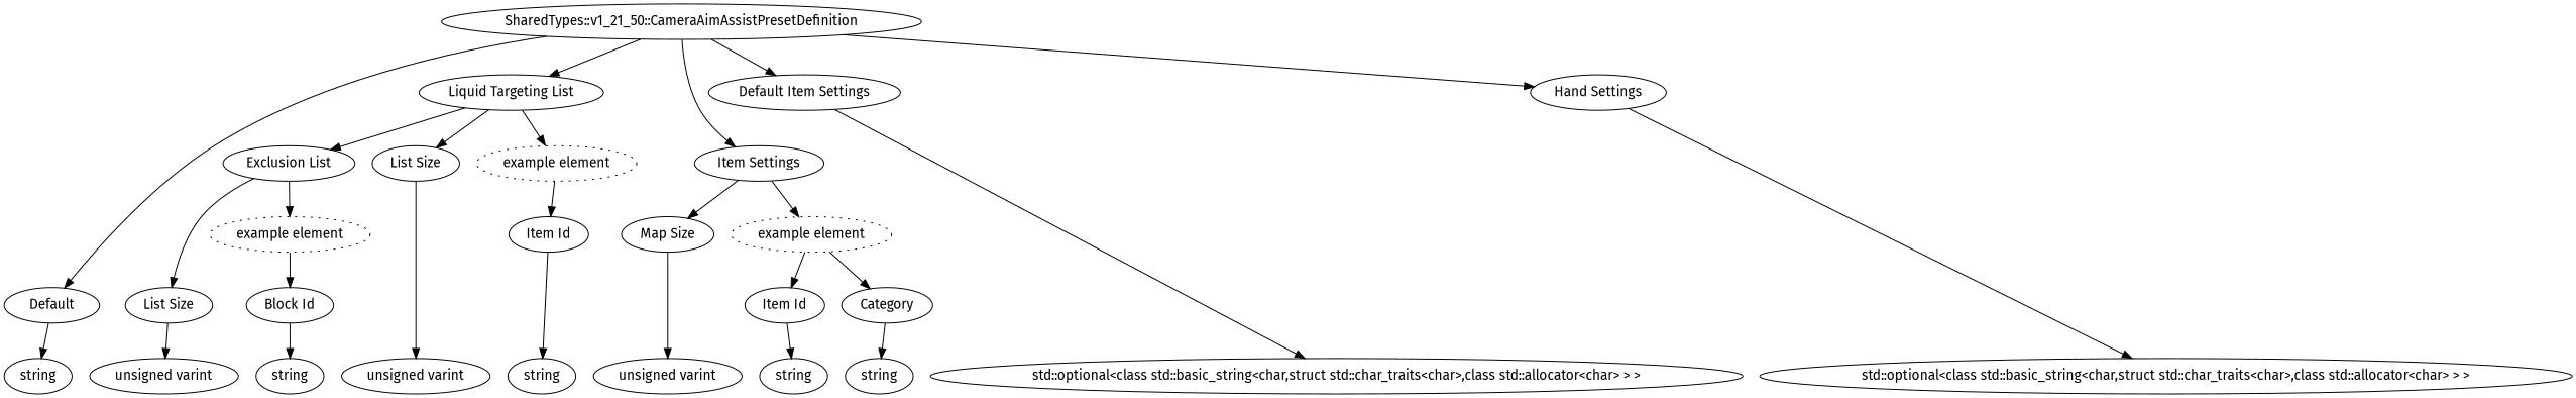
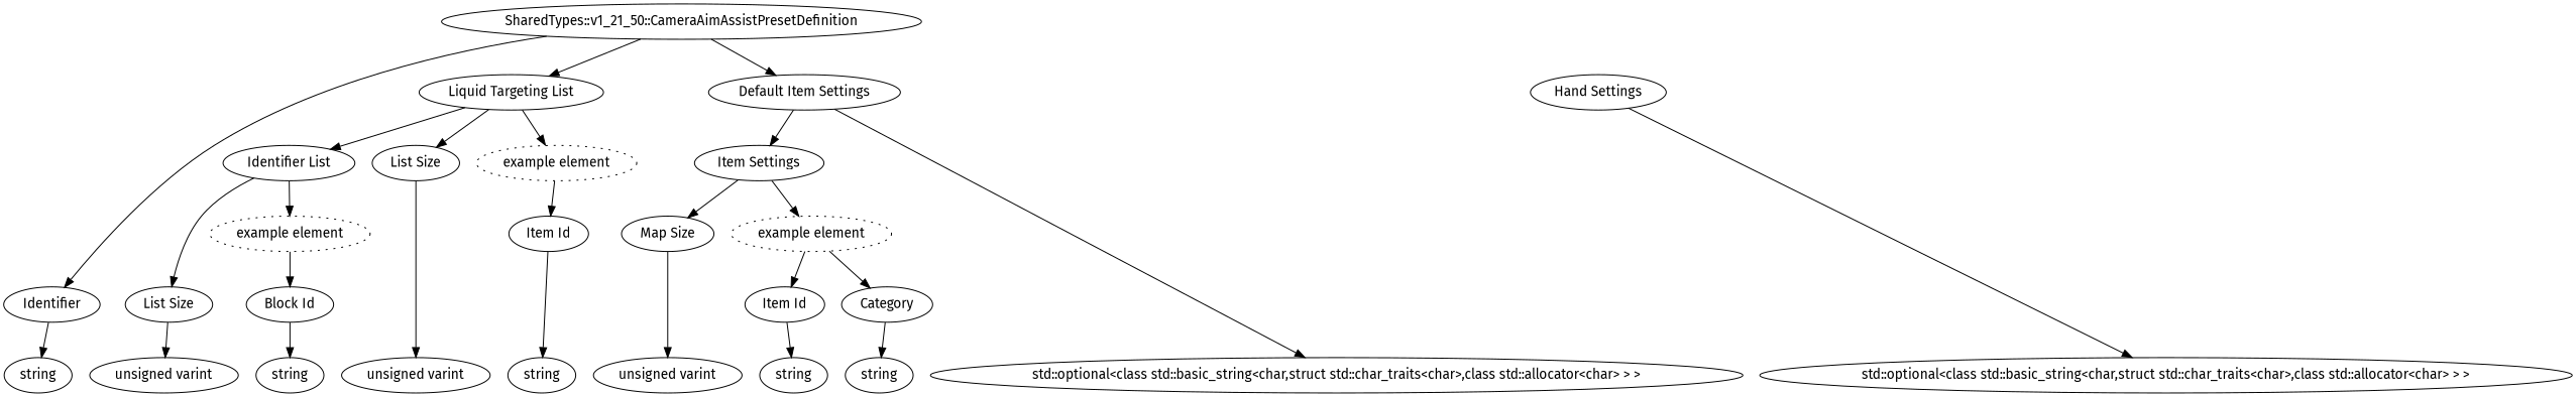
  digraph {
    fontname="Fira Sans"
    rankdir=TB
    node [fontname="Fira Sans"]
    edge [fontname="Fira Sans"]
    n1 [label=string]
    n2 [label="unsigned varint"]
    n3 [label=string]
    n4 [label="unsigned varint"]
    n5 [label=string]
    n6 [label="unsigned varint"]
    n7 [label=string]
    n8 [label=string]
    n9 [label="std::optional<class std::basic_string<char,struct std::char_traits<char>,class std::allocator<char> > >"]
    n10 [label="std::optional<class std::basic_string<char,struct std::char_traits<char>,class std::allocator<char> > >"]
    n11 [label="SharedTypes::v1_21_50::CameraAimAssistPresetDefinition"]
-   n12 [label=Default]
+   n12 [label=Identifier]
    n13 [label="Liquid Targeting List"]
    n14 [label="Item Settings"]
    n15 [label="Default Item Settings"]
    n16 [label="Hand Settings"]
-   n17 [label="Exclusion List"]
+   n17 [label="Identifier List"]
    n18 [label="List Size"]
    n19 [label="example element" style=dotted]
    n20 [label="List Size"]
    n21 [label="example element" style=dotted]
    n22 [label="Map Size"]
    n23 [label="example element" style=dotted]
    n24 [label="Block Id"]
    n25 [label="Item Id"]
    n26 [label="Item Id"]
    n27 [label=Category]
    subgraph sub_1 {
      rank=max
      n1
      n2
      n3
      n4
      n5
      n6
      n7
      n8
      n9
      n10
    }
    n11 -> n12
    n11 -> n13
-   n11 -> n14
+   n15 -> n14
    n11 -> n15
-   n11 -> n16
    n12 -> n1
    n13 -> n17
    n13 -> n20
    n13 -> n21
    n14 -> n22
    n14 -> n23
    n15 -> n9
    n16 -> n10
    n17 -> n18
    n17 -> n19
    n18 -> n2
    n19 -> n24
    n20 -> n4
    n21 -> n25
    n22 -> n6
    n23 -> n26
    n23 -> n27
    n24 -> n3
    n25 -> n5
    n26 -> n7
    n27 -> n8
  }
